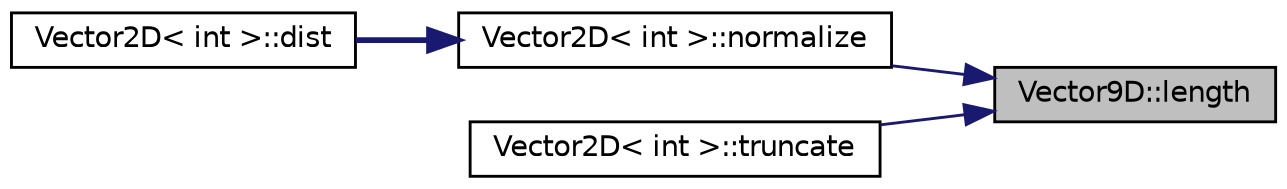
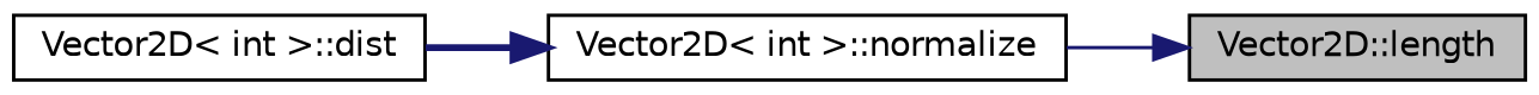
  digraph {
    rankdir=RL
    node [color=black fillcolor=white fontname=Helvetica fontsize=10 shape=record style=filled]
    edge [color=midnightblue dir=back fontname=Helvetica fontsize=10 labelfontname=Helvetica labelfontsize=10 style=solid]
-   n1 [fillcolor=grey75 fontcolor=black height=0.2 label="Vector9D::length" width=0.4]
+   n1 [fillcolor=grey75 fontcolor=black height=0.2 label="Vector2D::length" width=0.4]
    n2 [height=0.2 label="Vector2D\< int \>::normalize" width=0.4]
-   n3 [height=0.2 label="Vector2D\< int \>::truncate" width=0.4]
    n4 [height=0.2 label="Vector2D\< int \>::dist" width=0.4]
    n1 -> n2
-   n1 -> n3
    n2 -> n4 [style=bold]
  }
